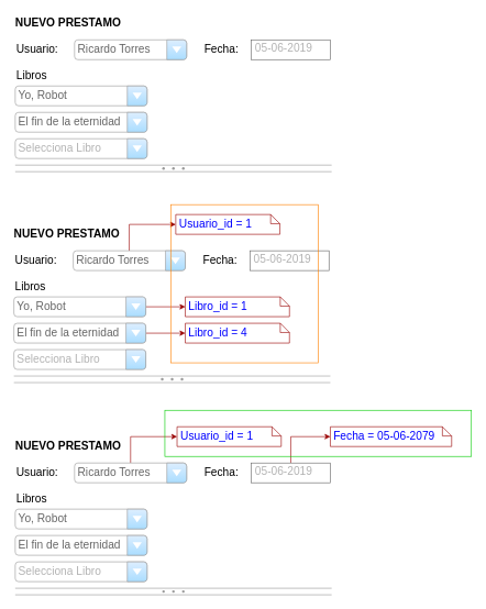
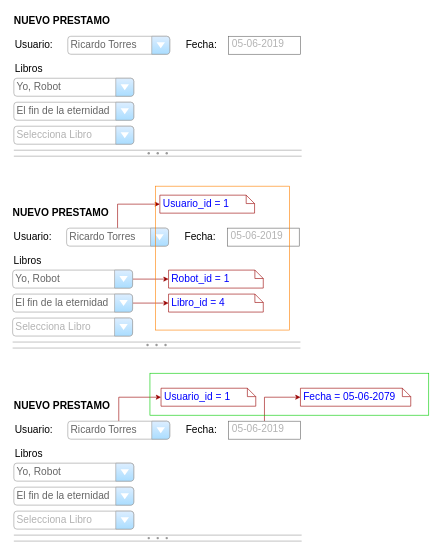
  <mxCell id="0" />
  <mxCell id="1" parent="0" />
  <mxCell id="2" value="Ricardo Torres" style="strokeWidth=1;shadow=0;dashed=0;align=center;html=1;shape=mxgraph.mockup.forms.comboBox;strokeColor=#999999;fillColor=#ddeeff;align=left;fillColor2=#aaddff;mainText=;fontColor=#666666;fontSize=17;spacingLeft=3;" parent="1" vertex="1"><mxGeometry x="112" y="60" width="170" height="30" as="geometry" /></mxCell>
  <mxCell id="3" value="&lt;span style=&quot;font-weight: normal&quot;&gt;Usuario:&lt;/span&gt;" style="shape=rectangle;strokeColor=none;fillColor=none;linkText=;fontSize=17;fontColor=#000000;fontStyle=1;html=1;align=left;" parent="1" vertex="1"><mxGeometry x="22" y="60" width="80" height="30" as="geometry" /></mxCell>
  <mxCell id="4" value="NUEVO PRESTAMO" style="shape=rectangle;strokeColor=none;fillColor=none;linkText=;fontSize=17;fontColor=#000000;fontStyle=1;html=1;align=center;" parent="1" vertex="1"><mxGeometry x="27" y="20" width="150" height="30" as="geometry" /></mxCell>
  <mxCell id="5" value="Yo, Robot" style="strokeWidth=1;shadow=0;dashed=0;align=center;html=1;shape=mxgraph.mockup.forms.comboBox;strokeColor=#999999;fillColor=#ddeeff;align=left;fillColor2=#aaddff;mainText=;fontColor=#666666;fontSize=17;spacingLeft=3;" parent="1" vertex="1"><mxGeometry x="22" y="130" width="200" height="30" as="geometry" /></mxCell>
  <mxCell id="6" value="&lt;span style=&quot;font-weight: normal&quot;&gt;Fecha:&lt;/span&gt;" style="shape=rectangle;strokeColor=none;fillColor=none;linkText=;fontSize=17;fontColor=#000000;fontStyle=1;html=1;align=left;" parent="1" vertex="1"><mxGeometry x="307" y="60" width="75" height="30" as="geometry" /></mxCell>
  <mxCell id="7" value="05-06-2019" style="strokeWidth=1;shadow=0;dashed=0;align=center;html=1;shape=mxgraph.mockup.text.textBox;fillColor=#ffffff;fontColor=#B3B3B3;align=left;fontSize=17;spacingLeft=4;spacingTop=-3;strokeColor=#666666;mainText=" parent="1" vertex="1"><mxGeometry x="380" y="60" width="120" height="30" as="geometry" /></mxCell>
  <mxCell id="8" value="&lt;span style=&quot;font-weight: normal&quot;&gt;Libros&lt;/span&gt;" style="shape=rectangle;strokeColor=none;fillColor=none;linkText=;fontSize=17;fontColor=#000000;fontStyle=1;html=1;align=left;" parent="1" vertex="1"><mxGeometry x="22" y="100" width="130" height="30" as="geometry" /></mxCell>
  <mxCell id="9" value="El fin de la eternidad" style="strokeWidth=1;shadow=0;dashed=0;align=center;html=1;shape=mxgraph.mockup.forms.comboBox;strokeColor=#999999;fillColor=#ddeeff;align=left;fillColor2=#aaddff;mainText=;fontColor=#666666;fontSize=17;spacingLeft=3;" parent="1" vertex="1"><mxGeometry x="22" y="170" width="200" height="30" as="geometry" /></mxCell>
  <mxCell id="10" value="" style="verticalLabelPosition=bottom;shadow=0;dashed=0;align=center;html=1;verticalAlign=top;strokeWidth=1;shape=mxgraph.mockup.forms.splitter;fillColor=#ffffff;strokeColor=#999999;fontColor=#B3B3B3;" parent="1" vertex="1"><mxGeometry x="22" y="250" width="480" height="10" as="geometry" /></mxCell>
  <mxCell id="11" value="Selecciona Libro" style="strokeWidth=1;shadow=0;dashed=0;align=center;html=1;shape=mxgraph.mockup.forms.comboBox;strokeColor=#999999;fillColor=#ddeeff;align=left;fillColor2=#aaddff;mainText=;fontColor=#B3B3B3;fontSize=17;spacingLeft=3;" parent="1" vertex="1"><mxGeometry x="22" y="210" width="200" height="30" as="geometry" /></mxCell>
  <mxCell id="12" value="Usuario_id = 1" style="shape=note;whiteSpace=wrap;html=1;size=14;verticalAlign=middle;align=left;spacingTop=0;fontSize=17;strokeColor=#990000;fontColor=#0000FF;spacing=5;" vertex="1" parent="1"><mxGeometry x="265.5" y="325" width="158" height="30" as="geometry" /></mxCell>
  <mxCell id="13" style="edgeStyle=orthogonalEdgeStyle;rounded=0;orthogonalLoop=1;jettySize=auto;html=1;entryX=0;entryY=0.5;entryDx=0;entryDy=0;entryPerimeter=0;strokeColor=#990000;fontSize=17;fontColor=#990000;" edge="1" parent="1" source="14" target="12"><mxGeometry relative="1" as="geometry" /></mxCell>
  <mxCell id="14" value="Ricardo Torres" style="strokeWidth=1;shadow=0;dashed=0;align=center;html=1;shape=mxgraph.mockup.forms.comboBox;strokeColor=#999999;fillColor=#ddeeff;align=left;fillColor2=#aaddff;mainText=;fontColor=#666666;fontSize=17;spacingLeft=3;" vertex="1" parent="1"><mxGeometry x="110" y="380" width="170" height="30" as="geometry" /></mxCell>
  <mxCell id="15" value="&lt;span style=&quot;font-weight: normal&quot;&gt;Usuario:&lt;/span&gt;" style="shape=rectangle;strokeColor=none;fillColor=none;linkText=;fontSize=17;fontColor=#000000;fontStyle=1;html=1;align=left;" vertex="1" parent="1"><mxGeometry x="20" y="380" width="80" height="30" as="geometry" /></mxCell>
  <mxCell id="16" value="NUEVO PRESTAMO" style="shape=rectangle;strokeColor=none;fillColor=none;linkText=;fontSize=17;fontColor=#000000;fontStyle=1;html=1;align=center;" vertex="1" parent="1"><mxGeometry x="25" y="340" width="150" height="30" as="geometry" /></mxCell>
  <mxCell id="17" style="edgeStyle=orthogonalEdgeStyle;rounded=0;orthogonalLoop=1;jettySize=auto;html=1;entryX=0;entryY=0.5;entryDx=0;entryDy=0;entryPerimeter=0;strokeColor=#990000;fontSize=17;fontColor=#990000;" edge="1" parent="1" source="18" target="26"><mxGeometry relative="1" as="geometry" /></mxCell>
  <mxCell id="18" value="Yo, Robot" style="strokeWidth=1;shadow=0;dashed=0;align=center;html=1;shape=mxgraph.mockup.forms.comboBox;strokeColor=#999999;fillColor=#ddeeff;align=left;fillColor2=#aaddff;mainText=;fontColor=#666666;fontSize=17;spacingLeft=3;" vertex="1" parent="1"><mxGeometry x="20" y="450" width="200" height="30" as="geometry" /></mxCell>
  <mxCell id="19" value="&lt;span style=&quot;font-weight: normal&quot;&gt;Fecha:&lt;/span&gt;" style="shape=rectangle;strokeColor=none;fillColor=none;linkText=;fontSize=17;fontColor=#000000;fontStyle=1;html=1;align=left;" vertex="1" parent="1"><mxGeometry x="305" y="380" width="75" height="30" as="geometry" /></mxCell>
  <mxCell id="20" value="05-06-2019" style="strokeWidth=1;shadow=0;dashed=0;align=center;html=1;shape=mxgraph.mockup.text.textBox;fillColor=#ffffff;fontColor=#B3B3B3;align=left;fontSize=17;spacingLeft=4;spacingTop=-3;strokeColor=#666666;mainText=" vertex="1" parent="1"><mxGeometry x="378" y="380" width="120" height="30" as="geometry" /></mxCell>
  <mxCell id="21" value="&lt;span style=&quot;font-weight: normal&quot;&gt;Libros&lt;/span&gt;" style="shape=rectangle;strokeColor=none;fillColor=none;linkText=;fontSize=17;fontColor=#000000;fontStyle=1;html=1;align=left;" vertex="1" parent="1"><mxGeometry x="20" y="420" width="130" height="30" as="geometry" /></mxCell>
  <mxCell id="22" style="edgeStyle=orthogonalEdgeStyle;rounded=0;orthogonalLoop=1;jettySize=auto;html=1;entryX=0;entryY=0.5;entryDx=0;entryDy=0;entryPerimeter=0;strokeColor=#990000;fontSize=17;fontColor=#990000;" edge="1" parent="1" source="23" target="27"><mxGeometry relative="1" as="geometry" /></mxCell>
  <mxCell id="23" value="El fin de la eternidad" style="strokeWidth=1;shadow=0;dashed=0;align=center;html=1;shape=mxgraph.mockup.forms.comboBox;strokeColor=#999999;fillColor=#ddeeff;align=left;fillColor2=#aaddff;mainText=;fontColor=#666666;fontSize=17;spacingLeft=3;" vertex="1" parent="1"><mxGeometry x="20" y="490" width="200" height="30" as="geometry" /></mxCell>
  <mxCell id="24" value="" style="verticalLabelPosition=bottom;shadow=0;dashed=0;align=center;html=1;verticalAlign=top;strokeWidth=1;shape=mxgraph.mockup.forms.splitter;fillColor=#ffffff;strokeColor=#999999;fontColor=#B3B3B3;" vertex="1" parent="1"><mxGeometry x="20" y="570" width="480" height="10" as="geometry" /></mxCell>
  <mxCell id="25" value="Selecciona Libro" style="strokeWidth=1;shadow=0;dashed=0;align=center;html=1;shape=mxgraph.mockup.forms.comboBox;strokeColor=#999999;fillColor=#ddeeff;align=left;fillColor2=#aaddff;mainText=;fontColor=#B3B3B3;fontSize=17;spacingLeft=3;" vertex="1" parent="1"><mxGeometry x="20" y="530" width="200" height="30" as="geometry" /></mxCell>
- <mxCell id="26" value="Libro_id = 1" style="shape=note;whiteSpace=wrap;html=1;size=14;verticalAlign=middle;align=left;spacingTop=0;fontSize=17;strokeColor=#990000;fontColor=#0000FF;spacing=5;" vertex="1" parent="1"><mxGeometry x="280" y="450" width="158" height="30" as="geometry" /></mxCell>
+ <mxCell id="26" value="Robot_id = 1" style="shape=note;whiteSpace=wrap;html=1;size=14;verticalAlign=middle;align=left;spacingTop=0;fontSize=17;strokeColor=#990000;fontColor=#0000FF;spacing=5;" vertex="1" parent="1"><mxGeometry x="280" y="450" width="158" height="30" as="geometry" /></mxCell>
  <mxCell id="27" value="Libro_id = 4" style="shape=note;whiteSpace=wrap;html=1;size=14;verticalAlign=middle;align=left;spacingTop=0;fontSize=17;strokeColor=#990000;fontColor=#0000FF;spacing=5;" vertex="1" parent="1"><mxGeometry x="280" y="490" width="158" height="30" as="geometry" /></mxCell>
  <mxCell id="28" value="" style="rounded=0;whiteSpace=wrap;html=1;strokeColor=#FF8000;fontSize=17;fontColor=#990000;fillColor=none;" vertex="1" parent="1"><mxGeometry x="258" y="310" width="224" height="240" as="geometry" /></mxCell>
  <mxCell id="29" value="Usuario_id = 1" style="shape=note;whiteSpace=wrap;html=1;size=14;verticalAlign=middle;align=left;spacingTop=0;fontSize=17;strokeColor=#990000;fontColor=#0000FF;spacing=5;" vertex="1" parent="1"><mxGeometry x="267.5" y="647" width="158" height="30" as="geometry" /></mxCell>
  <mxCell id="30" style="edgeStyle=orthogonalEdgeStyle;rounded=0;orthogonalLoop=1;jettySize=auto;html=1;entryX=0;entryY=0.5;entryDx=0;entryDy=0;entryPerimeter=0;strokeColor=#990000;fontSize=17;fontColor=#990000;" edge="1" parent="1" source="31" target="29"><mxGeometry relative="1" as="geometry" /></mxCell>
  <mxCell id="31" value="Ricardo Torres" style="strokeWidth=1;shadow=0;dashed=0;align=center;html=1;shape=mxgraph.mockup.forms.comboBox;strokeColor=#999999;fillColor=#ddeeff;align=left;fillColor2=#aaddff;mainText=;fontColor=#666666;fontSize=17;spacingLeft=3;" vertex="1" parent="1"><mxGeometry x="112" y="702" width="170" height="30" as="geometry" /></mxCell>
  <mxCell id="32" value="&lt;span style=&quot;font-weight: normal&quot;&gt;Usuario:&lt;/span&gt;" style="shape=rectangle;strokeColor=none;fillColor=none;linkText=;fontSize=17;fontColor=#000000;fontStyle=1;html=1;align=left;" vertex="1" parent="1"><mxGeometry x="22" y="702" width="80" height="30" as="geometry" /></mxCell>
  <mxCell id="33" value="NUEVO PRESTAMO" style="shape=rectangle;strokeColor=none;fillColor=none;linkText=;fontSize=17;fontColor=#000000;fontStyle=1;html=1;align=center;" vertex="1" parent="1"><mxGeometry x="27" y="662" width="150" height="30" as="geometry" /></mxCell>
  <mxCell id="34" value="Yo, Robot" style="strokeWidth=1;shadow=0;dashed=0;align=center;html=1;shape=mxgraph.mockup.forms.comboBox;strokeColor=#999999;fillColor=#ddeeff;align=left;fillColor2=#aaddff;mainText=;fontColor=#666666;fontSize=17;spacingLeft=3;" vertex="1" parent="1"><mxGeometry x="22" y="772" width="200" height="30" as="geometry" /></mxCell>
  <mxCell id="35" value="&lt;span style=&quot;font-weight: normal&quot;&gt;Fecha:&lt;/span&gt;" style="shape=rectangle;strokeColor=none;fillColor=none;linkText=;fontSize=17;fontColor=#000000;fontStyle=1;html=1;align=left;" vertex="1" parent="1"><mxGeometry x="307" y="702" width="75" height="30" as="geometry" /></mxCell>
  <mxCell id="36" style="edgeStyle=orthogonalEdgeStyle;rounded=0;orthogonalLoop=1;jettySize=auto;html=1;entryX=0;entryY=0.5;entryDx=0;entryDy=0;entryPerimeter=0;strokeColor=#990000;fontSize=17;fontColor=#990000;" edge="1" parent="1" source="37" target="42"><mxGeometry relative="1" as="geometry" /></mxCell>
  <mxCell id="37" value="05-06-2019" style="strokeWidth=1;shadow=0;dashed=0;align=center;html=1;shape=mxgraph.mockup.text.textBox;fillColor=#ffffff;fontColor=#B3B3B3;align=left;fontSize=17;spacingLeft=4;spacingTop=-3;strokeColor=#666666;mainText=" vertex="1" parent="1"><mxGeometry x="380" y="702" width="120" height="30" as="geometry" /></mxCell>
  <mxCell id="38" value="&lt;span style=&quot;font-weight: normal&quot;&gt;Libros&lt;/span&gt;" style="shape=rectangle;strokeColor=none;fillColor=none;linkText=;fontSize=17;fontColor=#000000;fontStyle=1;html=1;align=left;" vertex="1" parent="1"><mxGeometry x="22" y="742" width="130" height="30" as="geometry" /></mxCell>
  <mxCell id="39" value="El fin de la eternidad" style="strokeWidth=1;shadow=0;dashed=0;align=center;html=1;shape=mxgraph.mockup.forms.comboBox;strokeColor=#999999;fillColor=#ddeeff;align=left;fillColor2=#aaddff;mainText=;fontColor=#666666;fontSize=17;spacingLeft=3;" vertex="1" parent="1"><mxGeometry x="22" y="812" width="200" height="30" as="geometry" /></mxCell>
  <mxCell id="40" value="" style="verticalLabelPosition=bottom;shadow=0;dashed=0;align=center;html=1;verticalAlign=top;strokeWidth=1;shape=mxgraph.mockup.forms.splitter;fillColor=#ffffff;strokeColor=#999999;fontColor=#B3B3B3;" vertex="1" parent="1"><mxGeometry x="22" y="892" width="480" height="10" as="geometry" /></mxCell>
  <mxCell id="41" value="Selecciona Libro" style="strokeWidth=1;shadow=0;dashed=0;align=center;html=1;shape=mxgraph.mockup.forms.comboBox;strokeColor=#999999;fillColor=#ddeeff;align=left;fillColor2=#aaddff;mainText=;fontColor=#B3B3B3;fontSize=17;spacingLeft=3;" vertex="1" parent="1"><mxGeometry x="22" y="852" width="200" height="30" as="geometry" /></mxCell>
  <mxCell id="42" value="Fecha = 05-06-2079" style="shape=note;whiteSpace=wrap;html=1;size=14;verticalAlign=middle;align=left;spacingTop=0;fontSize=17;strokeColor=#990000;fontColor=#0000FF;spacing=5;" vertex="1" parent="1"><mxGeometry x="500" y="647" width="184" height="30" as="geometry" /></mxCell>
  <mxCell id="43" value="" style="rounded=0;whiteSpace=wrap;html=1;strokeColor=#00CC00;fillColor=none;fontSize=17;fontColor=#990000;" vertex="1" parent="1"><mxGeometry x="249" y="622" width="465" height="70" as="geometry" /></mxCell>
